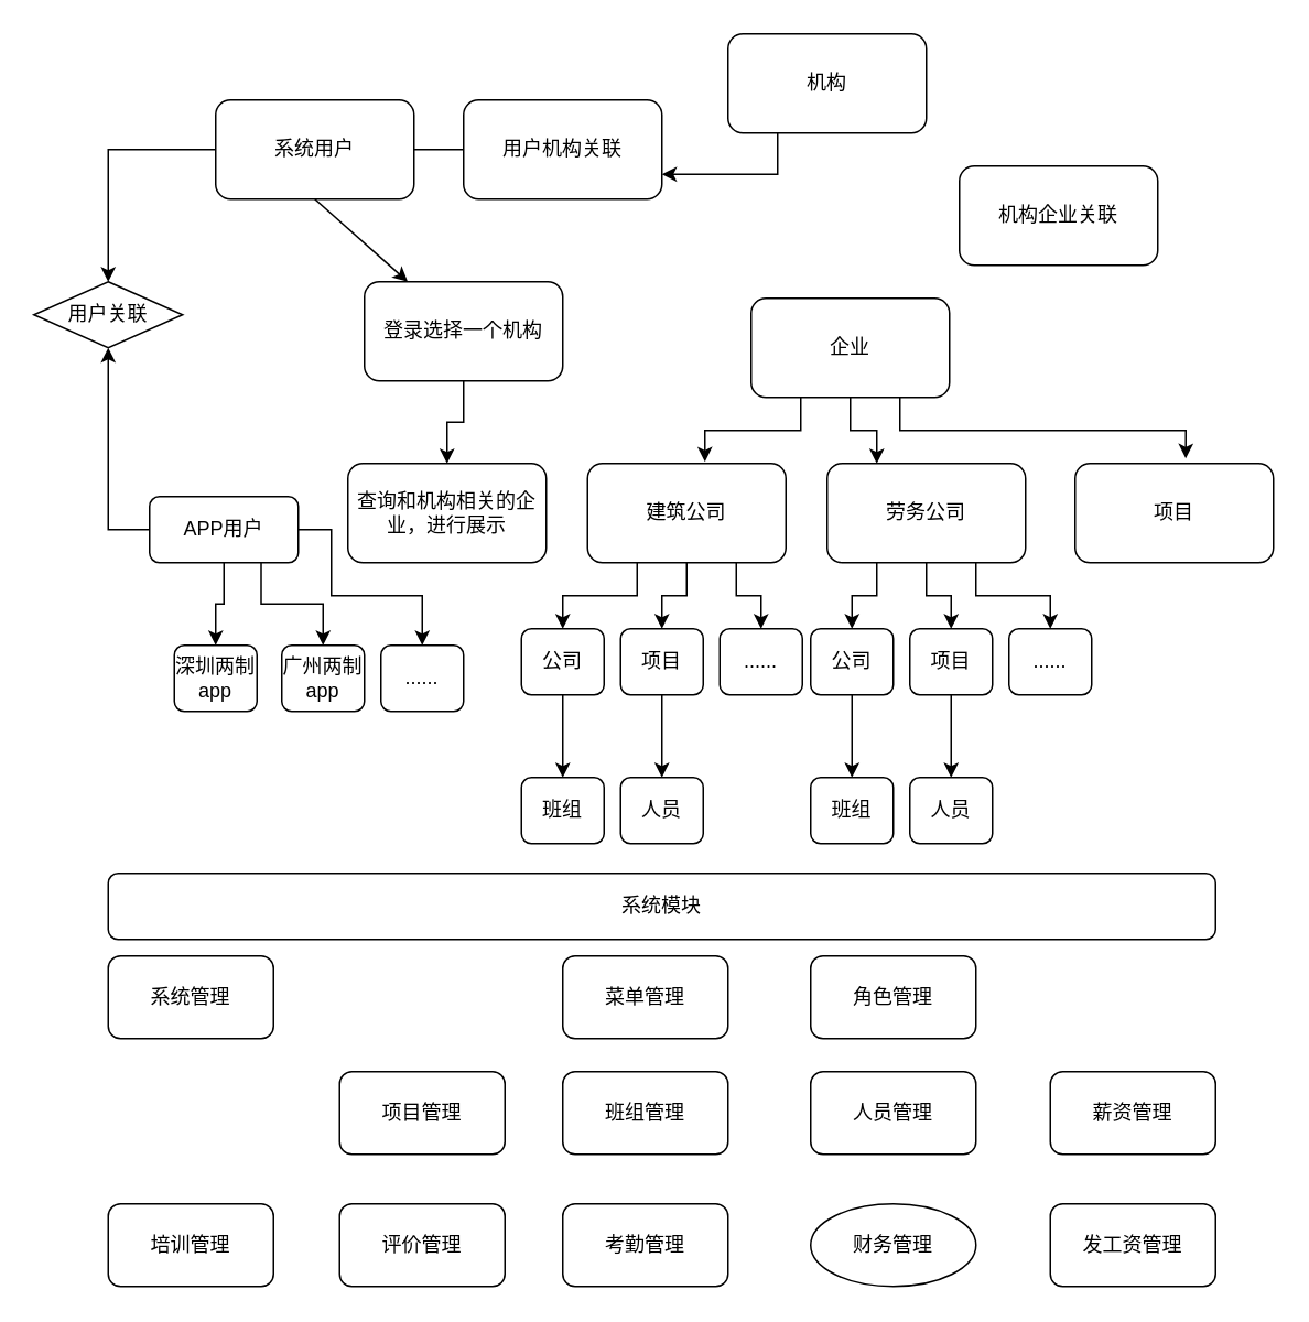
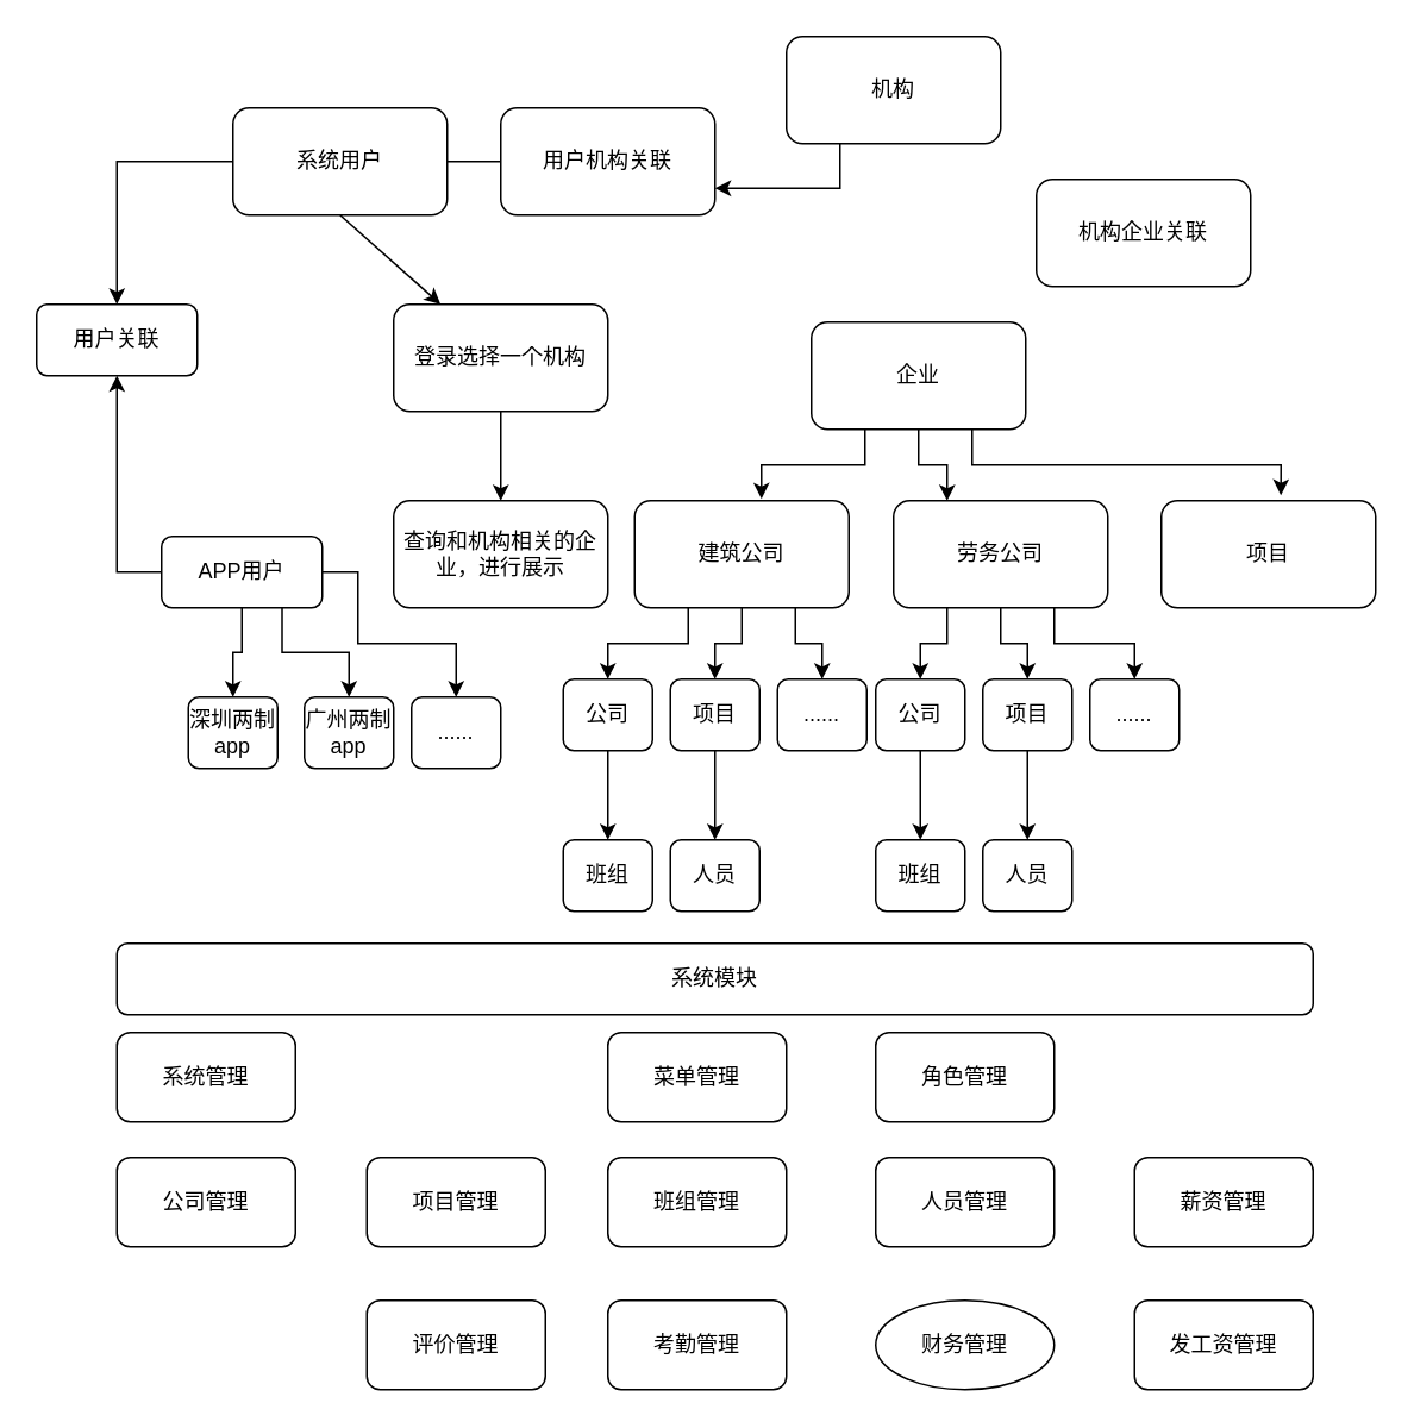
  <mxCell id="0" />
  <mxCell id="1" parent="0" />
  <mxCell id="2" value="" style="edgeStyle=orthogonalEdgeStyle;rounded=0;orthogonalLoop=1;jettySize=auto;html=1;entryX=0;entryY=0.5;entryDx=0;entryDy=0;endArrow=none;" edge="1" parent="1" source="4" target="11"><mxGeometry relative="1" as="geometry" /></mxCell>
  <mxCell id="3" style="edgeStyle=orthogonalEdgeStyle;rounded=0;orthogonalLoop=1;jettySize=auto;html=1;exitX=0;exitY=0.5;exitDx=0;exitDy=0;" edge="1" parent="1" source="4" target="45"><mxGeometry relative="1" as="geometry" /></mxCell>
  <mxCell id="4" value="系统用户" style="rounded=1;whiteSpace=wrap;html=1;" vertex="1" parent="1"><mxGeometry x="130" y="60" width="120" height="60" as="geometry" /></mxCell>
  <mxCell id="5" style="edgeStyle=orthogonalEdgeStyle;rounded=0;orthogonalLoop=1;jettySize=auto;html=1;exitX=0.25;exitY=1;exitDx=0;exitDy=0;entryX=1;entryY=0.75;entryDx=0;entryDy=0;" edge="1" parent="1" source="6" target="11"><mxGeometry relative="1" as="geometry" /></mxCell>
  <mxCell id="6" value="机构" style="whiteSpace=wrap;html=1;rounded=1;" vertex="1" parent="1"><mxGeometry x="440" y="20" width="120" height="60" as="geometry" /></mxCell>
  <mxCell id="7" style="edgeStyle=orthogonalEdgeStyle;rounded=0;orthogonalLoop=1;jettySize=auto;html=1;exitX=0.25;exitY=1;exitDx=0;exitDy=0;entryX=0.592;entryY=-0.017;entryDx=0;entryDy=0;entryPerimeter=0;" edge="1" parent="1" source="10" target="20"><mxGeometry relative="1" as="geometry" /></mxCell>
  <mxCell id="8" style="edgeStyle=orthogonalEdgeStyle;rounded=0;orthogonalLoop=1;jettySize=auto;html=1;exitX=0.75;exitY=1;exitDx=0;exitDy=0;entryX=0.558;entryY=-0.05;entryDx=0;entryDy=0;entryPerimeter=0;" edge="1" parent="1" source="10" target="25"><mxGeometry relative="1" as="geometry" /></mxCell>
  <mxCell id="9" style="edgeStyle=orthogonalEdgeStyle;rounded=0;orthogonalLoop=1;jettySize=auto;html=1;exitX=0.5;exitY=1;exitDx=0;exitDy=0;entryX=0.25;entryY=0;entryDx=0;entryDy=0;" edge="1" parent="1" source="10" target="24"><mxGeometry relative="1" as="geometry" /></mxCell>
  <mxCell id="10" value="企业" style="rounded=1;whiteSpace=wrap;html=1;" vertex="1" parent="1"><mxGeometry x="454" y="180" width="120" height="60" as="geometry" /></mxCell>
  <mxCell id="11" value="用户机构关联" style="rounded=1;whiteSpace=wrap;html=1;" vertex="1" parent="1"><mxGeometry x="280" y="60" width="120" height="60" as="geometry" /></mxCell>
  <mxCell id="12" value="机构企业关联" style="rounded=1;whiteSpace=wrap;html=1;" vertex="1" parent="1"><mxGeometry x="580" y="100" width="120" height="60" as="geometry" /></mxCell>
  <mxCell id="13" value="" style="edgeStyle=orthogonalEdgeStyle;rounded=0;orthogonalLoop=1;jettySize=auto;html=1;" edge="1" parent="1" source="14" target="16"><mxGeometry relative="1" as="geometry" /></mxCell>
  <mxCell id="14" value="登录选择一个机构" style="rounded=1;whiteSpace=wrap;html=1;" vertex="1" parent="1"><mxGeometry x="220" y="170" width="120" height="60" as="geometry" /></mxCell>
  <mxCell id="15" value="" style="endArrow=classic;html=1;rounded=0;exitX=0.5;exitY=1;exitDx=0;exitDy=0;" edge="1" parent="1" source="4" target="14"><mxGeometry width="50" height="50" relative="1" as="geometry"><mxPoint x="390" y="120" as="sourcePoint" /><mxPoint x="440" y="70" as="targetPoint" /></mxGeometry></mxCell>
- <mxCell id="16" value="查询和机构相关的企业，进行展示" style="whiteSpace=wrap;html=1;rounded=1;" vertex="1" parent="1"><mxGeometry x="210" y="280" width="120" height="60" as="geometry" /></mxCell>
+ <mxCell id="16" value="查询和机构相关的企业，进行展示" style="whiteSpace=wrap;html=1;rounded=1;" vertex="1" parent="1"><mxGeometry x="220" y="280" width="120" height="60" as="geometry" /></mxCell>
  <mxCell id="17" style="edgeStyle=orthogonalEdgeStyle;rounded=0;orthogonalLoop=1;jettySize=auto;html=1;exitX=0.25;exitY=1;exitDx=0;exitDy=0;entryX=0.5;entryY=0;entryDx=0;entryDy=0;" edge="1" parent="1" source="20" target="27"><mxGeometry relative="1" as="geometry" /></mxCell>
  <mxCell id="18" style="edgeStyle=orthogonalEdgeStyle;rounded=0;orthogonalLoop=1;jettySize=auto;html=1;exitX=0.5;exitY=1;exitDx=0;exitDy=0;" edge="1" parent="1" source="20" target="29"><mxGeometry relative="1" as="geometry" /></mxCell>
  <mxCell id="19" style="edgeStyle=orthogonalEdgeStyle;rounded=0;orthogonalLoop=1;jettySize=auto;html=1;exitX=0.75;exitY=1;exitDx=0;exitDy=0;entryX=0.5;entryY=0;entryDx=0;entryDy=0;" edge="1" parent="1" source="20" target="34"><mxGeometry relative="1" as="geometry" /></mxCell>
  <mxCell id="20" value="建筑公司" style="rounded=1;whiteSpace=wrap;html=1;" vertex="1" parent="1"><mxGeometry x="355" y="280" width="120" height="60" as="geometry" /></mxCell>
  <mxCell id="21" style="edgeStyle=orthogonalEdgeStyle;rounded=0;orthogonalLoop=1;jettySize=auto;html=1;exitX=0.25;exitY=1;exitDx=0;exitDy=0;entryX=0.5;entryY=0;entryDx=0;entryDy=0;" edge="1" parent="1" source="24" target="31"><mxGeometry relative="1" as="geometry" /></mxCell>
  <mxCell id="22" style="edgeStyle=orthogonalEdgeStyle;rounded=0;orthogonalLoop=1;jettySize=auto;html=1;exitX=0.5;exitY=1;exitDx=0;exitDy=0;entryX=0.5;entryY=0;entryDx=0;entryDy=0;" edge="1" parent="1" source="24" target="33"><mxGeometry relative="1" as="geometry" /></mxCell>
  <mxCell id="23" style="edgeStyle=orthogonalEdgeStyle;rounded=0;orthogonalLoop=1;jettySize=auto;html=1;exitX=0.75;exitY=1;exitDx=0;exitDy=0;" edge="1" parent="1" source="24" target="35"><mxGeometry relative="1" as="geometry" /></mxCell>
  <mxCell id="24" value="劳务公司" style="rounded=1;whiteSpace=wrap;html=1;" vertex="1" parent="1"><mxGeometry x="500" y="280" width="120" height="60" as="geometry" /></mxCell>
  <mxCell id="25" value="项目" style="rounded=1;whiteSpace=wrap;html=1;" vertex="1" parent="1"><mxGeometry x="650" y="280" width="120" height="60" as="geometry" /></mxCell>
  <mxCell id="26" style="edgeStyle=orthogonalEdgeStyle;rounded=0;orthogonalLoop=1;jettySize=auto;html=1;exitX=0.5;exitY=1;exitDx=0;exitDy=0;entryX=0.5;entryY=0;entryDx=0;entryDy=0;" edge="1" parent="1" source="27" target="36"><mxGeometry relative="1" as="geometry" /></mxCell>
  <mxCell id="27" value="公司" style="rounded=1;whiteSpace=wrap;html=1;" vertex="1" parent="1"><mxGeometry x="315" y="380" width="50" height="40" as="geometry" /></mxCell>
  <mxCell id="28" style="edgeStyle=orthogonalEdgeStyle;rounded=0;orthogonalLoop=1;jettySize=auto;html=1;exitX=0.5;exitY=1;exitDx=0;exitDy=0;entryX=0.5;entryY=0;entryDx=0;entryDy=0;" edge="1" parent="1" source="29" target="37"><mxGeometry relative="1" as="geometry" /></mxCell>
  <mxCell id="29" value="项目" style="rounded=1;whiteSpace=wrap;html=1;" vertex="1" parent="1"><mxGeometry x="375" y="380" width="50" height="40" as="geometry" /></mxCell>
  <mxCell id="30" style="edgeStyle=orthogonalEdgeStyle;rounded=0;orthogonalLoop=1;jettySize=auto;html=1;exitX=0.5;exitY=1;exitDx=0;exitDy=0;" edge="1" parent="1" source="31" target="38"><mxGeometry relative="1" as="geometry" /></mxCell>
  <mxCell id="31" value="公司" style="rounded=1;whiteSpace=wrap;html=1;" vertex="1" parent="1"><mxGeometry x="490" y="380" width="50" height="40" as="geometry" /></mxCell>
  <mxCell id="32" style="edgeStyle=orthogonalEdgeStyle;rounded=0;orthogonalLoop=1;jettySize=auto;html=1;exitX=0.5;exitY=1;exitDx=0;exitDy=0;entryX=0.5;entryY=0;entryDx=0;entryDy=0;" edge="1" parent="1" source="33" target="39"><mxGeometry relative="1" as="geometry" /></mxCell>
  <mxCell id="33" value="项目" style="rounded=1;whiteSpace=wrap;html=1;" vertex="1" parent="1"><mxGeometry x="550" y="380" width="50" height="40" as="geometry" /></mxCell>
  <mxCell id="34" value="......" style="rounded=1;whiteSpace=wrap;html=1;" vertex="1" parent="1"><mxGeometry x="435" y="380" width="50" height="40" as="geometry" /></mxCell>
  <mxCell id="35" value="......" style="rounded=1;whiteSpace=wrap;html=1;" vertex="1" parent="1"><mxGeometry x="610" y="380" width="50" height="40" as="geometry" /></mxCell>
  <mxCell id="36" value="班组" style="rounded=1;whiteSpace=wrap;html=1;" vertex="1" parent="1"><mxGeometry x="315" y="470" width="50" height="40" as="geometry" /></mxCell>
  <mxCell id="37" value="人员" style="rounded=1;whiteSpace=wrap;html=1;" vertex="1" parent="1"><mxGeometry x="375" y="470" width="50" height="40" as="geometry" /></mxCell>
  <mxCell id="38" value="班组" style="rounded=1;whiteSpace=wrap;html=1;" vertex="1" parent="1"><mxGeometry x="490" y="470" width="50" height="40" as="geometry" /></mxCell>
  <mxCell id="39" value="人员" style="rounded=1;whiteSpace=wrap;html=1;" vertex="1" parent="1"><mxGeometry x="550" y="470" width="50" height="40" as="geometry" /></mxCell>
  <mxCell id="40" style="edgeStyle=orthogonalEdgeStyle;rounded=0;orthogonalLoop=1;jettySize=auto;html=1;exitX=0;exitY=0.5;exitDx=0;exitDy=0;entryX=0.5;entryY=1;entryDx=0;entryDy=0;" edge="1" parent="1" source="44" target="45"><mxGeometry relative="1" as="geometry" /></mxCell>
  <mxCell id="41" style="edgeStyle=orthogonalEdgeStyle;rounded=0;orthogonalLoop=1;jettySize=auto;html=1;exitX=0.5;exitY=1;exitDx=0;exitDy=0;entryX=0.5;entryY=0;entryDx=0;entryDy=0;" edge="1" parent="1" source="44" target="46"><mxGeometry relative="1" as="geometry" /></mxCell>
  <mxCell id="42" style="edgeStyle=orthogonalEdgeStyle;rounded=0;orthogonalLoop=1;jettySize=auto;html=1;exitX=0.75;exitY=1;exitDx=0;exitDy=0;entryX=0.5;entryY=0;entryDx=0;entryDy=0;" edge="1" parent="1" source="44" target="47"><mxGeometry relative="1" as="geometry" /></mxCell>
  <mxCell id="43" style="edgeStyle=orthogonalEdgeStyle;rounded=0;orthogonalLoop=1;jettySize=auto;html=1;exitX=1;exitY=0.5;exitDx=0;exitDy=0;entryX=0.5;entryY=0;entryDx=0;entryDy=0;" edge="1" parent="1" source="44" target="48"><mxGeometry relative="1" as="geometry"><Array as="points"><mxPoint x="200" y="320" /><mxPoint x="200" y="360" /><mxPoint x="255" y="360" /></Array></mxGeometry></mxCell>
  <mxCell id="44" value="APP用户" style="rounded=1;whiteSpace=wrap;html=1;" vertex="1" parent="1"><mxGeometry x="90" y="300" width="90" height="40" as="geometry" /></mxCell>
- <mxCell id="45" value="用户关联" style="rhombus;whiteSpace=wrap;html=1;" vertex="1" parent="1"><mxGeometry x="20" y="170" width="90" height="40" as="geometry" /></mxCell>
+ <mxCell id="45" value="用户关联" style="rounded=1;whiteSpace=wrap;html=1;" vertex="1" parent="1"><mxGeometry x="20" y="170" width="90" height="40" as="geometry" /></mxCell>
  <mxCell id="46" value="深圳两制app" style="rounded=1;whiteSpace=wrap;html=1;" vertex="1" parent="1"><mxGeometry x="105" y="390" width="50" height="40" as="geometry" /></mxCell>
  <mxCell id="47" value="广州两制app" style="rounded=1;whiteSpace=wrap;html=1;" vertex="1" parent="1"><mxGeometry x="170" y="390" width="50" height="40" as="geometry" /></mxCell>
  <mxCell id="48" value="......" style="rounded=1;whiteSpace=wrap;html=1;" vertex="1" parent="1"><mxGeometry x="230" y="390" width="50" height="40" as="geometry" /></mxCell>
  <mxCell id="49" value="系统管理" style="rounded=1;whiteSpace=wrap;html=1;" vertex="1" parent="1"><mxGeometry x="65" y="578" width="100" height="50" as="geometry" /></mxCell>
  <mxCell id="50" value="角色管理" style="rounded=1;whiteSpace=wrap;html=1;" vertex="1" parent="1"><mxGeometry x="490" y="578" width="100" height="50" as="geometry" /></mxCell>
  <mxCell id="51" value="菜单管理" style="rounded=1;whiteSpace=wrap;html=1;" vertex="1" parent="1"><mxGeometry x="340" y="578" width="100" height="50" as="geometry" /></mxCell>
  <mxCell id="52" value="项目管理" style="rounded=1;whiteSpace=wrap;html=1;" vertex="1" parent="1"><mxGeometry x="205" y="648" width="100" height="50" as="geometry" /></mxCell>
+ <mxCell id="53" value="公司管理" style="rounded=1;whiteSpace=wrap;html=1;" vertex="1" parent="1"><mxGeometry x="65" y="648" width="100" height="50" as="geometry" /></mxCell>
  <mxCell id="54" value="人员管理" style="rounded=1;whiteSpace=wrap;html=1;" vertex="1" parent="1"><mxGeometry x="490" y="648" width="100" height="50" as="geometry" /></mxCell>
  <mxCell id="55" value="班组管理" style="rounded=1;whiteSpace=wrap;html=1;" vertex="1" parent="1"><mxGeometry x="340" y="648" width="100" height="50" as="geometry" /></mxCell>
  <mxCell id="56" value="薪资管理" style="rounded=1;whiteSpace=wrap;html=1;" vertex="1" parent="1"><mxGeometry x="635" y="648" width="100" height="50" as="geometry" /></mxCell>
  <mxCell id="57" value="评价管理" style="rounded=1;whiteSpace=wrap;html=1;" vertex="1" parent="1"><mxGeometry x="205" y="728" width="100" height="50" as="geometry" /></mxCell>
- <mxCell id="58" value="培训管理" style="rounded=1;whiteSpace=wrap;html=1;" vertex="1" parent="1"><mxGeometry x="65" y="728" width="100" height="50" as="geometry" /></mxCell>
  <mxCell id="59" value="财务管理" style="ellipse;whiteSpace=wrap;html=1;" vertex="1" parent="1"><mxGeometry x="490" y="728" width="100" height="50" as="geometry" /></mxCell>
  <mxCell id="60" value="考勤管理" style="rounded=1;whiteSpace=wrap;html=1;" vertex="1" parent="1"><mxGeometry x="340" y="728" width="100" height="50" as="geometry" /></mxCell>
  <mxCell id="61" value="发工资管理" style="rounded=1;whiteSpace=wrap;html=1;" vertex="1" parent="1"><mxGeometry x="635" y="728" width="100" height="50" as="geometry" /></mxCell>
  <mxCell id="62" value="系统模块" style="rounded=1;whiteSpace=wrap;html=1;" vertex="1" parent="1"><mxGeometry x="65" y="528" width="670" height="40" as="geometry" /></mxCell>
